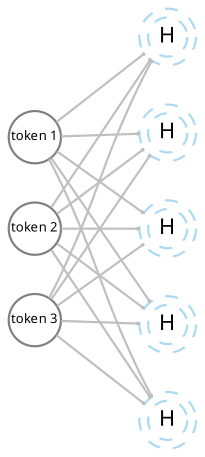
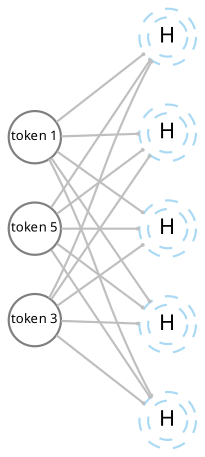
  digraph {
    rankdir=LR
    fontname="Noto Sans"
    node [color="#56B4E980" fixedsize=True fontname="Noto Sans" fontsize=10 shape=doublecircle penwidth=1 style=dashed]
    edge [arrowhead=dot arrowsize=0.1 color=gray75 minlen=1 fontname="Noto Sans"]
    n1 [color=gray50 fontsize=6 label="token 1" shape=circle width=.33 penwidth="" style=""]
    n2 [label=H width=.25]
    n3 [label=H width=.25]
    n4 [label=H width=.25]
    n5 [label=H width=.25]
    n6 [label=H width=.25]
-   n7 [color=gray50 fontsize=6 label="token 2" shape=circle width=.33 penwidth="" style=""]
+   n7 [color=gray50 fontsize=6 label="token 5" shape=circle width=.33 penwidth="" style=""]
    n8 [color=gray50 fontsize=6 label="token 3" shape=circle width=.33 penwidth="" style=""]
    n1 -> n2
    n1 -> n3
    n1 -> n4
    n1 -> n5
    n1 -> n6
    n7 -> n2
    n7 -> n3
    n7 -> n4
    n7 -> n5
    n7 -> n6
    n8 -> n2
    n8 -> n3
    n8 -> n4
    n8 -> n5
    n8 -> n6
  }
